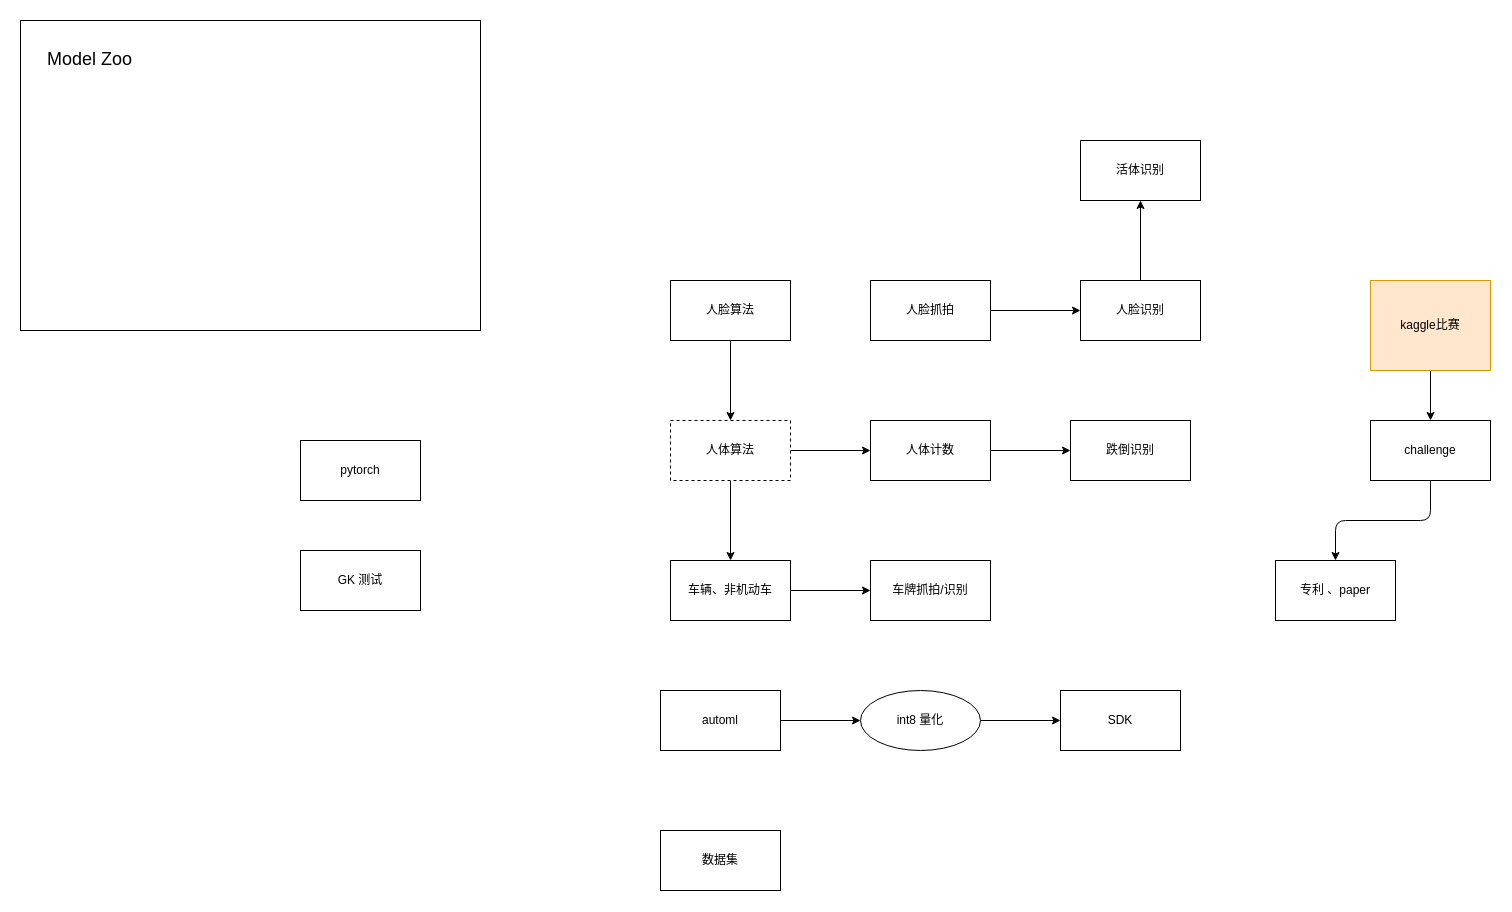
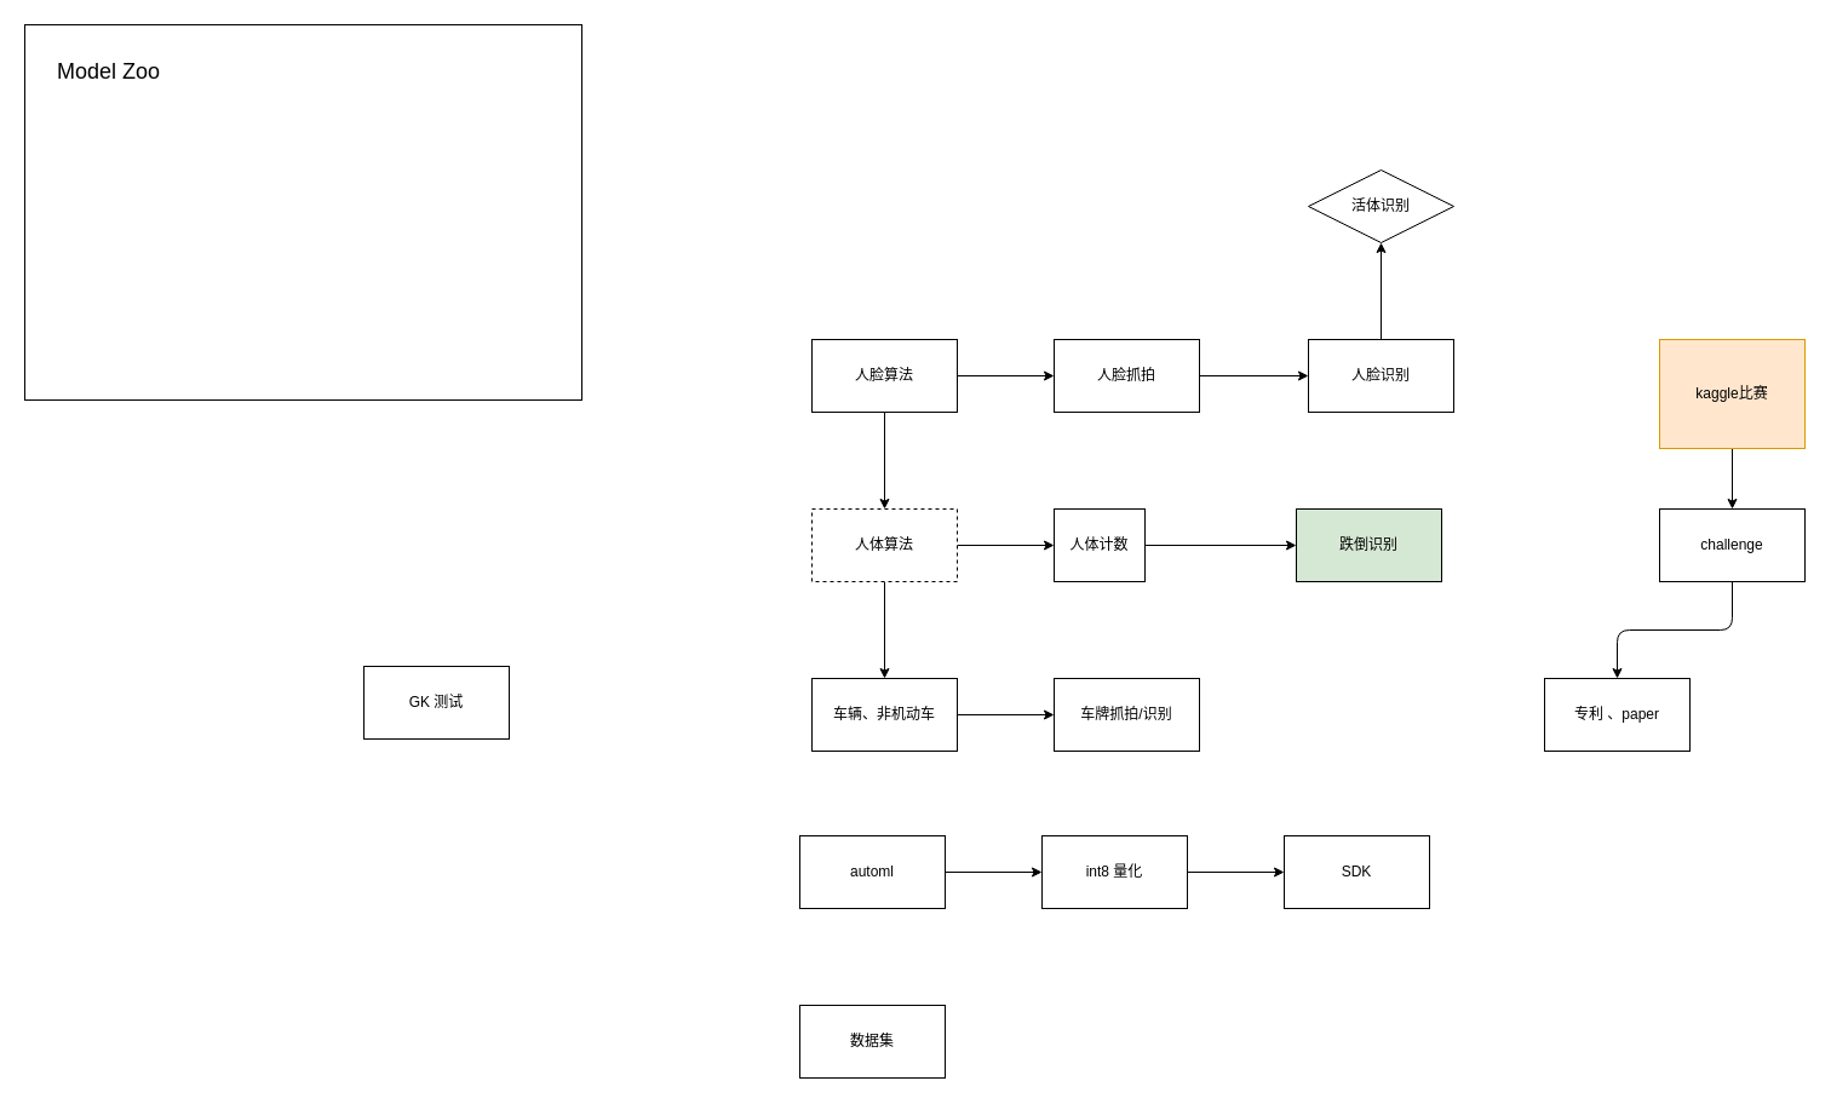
  <mxCell id="0" />
  <mxCell id="1" parent="0" />
  <mxCell id="2" value="&lt;br&gt;&amp;nbsp; &amp;nbsp; &amp;nbsp;Model Zoo" style="whiteSpace=wrap;html=1;verticalAlign=top;align=left;horizontal=1;fontSize=18;" parent="1" vertex="1"><mxGeometry x="20" y="20" width="460" height="310" as="geometry" /></mxCell>
- <mxCell id="3" value="pytorch" style="whiteSpace=wrap;html=1;" parent="1" vertex="1"><mxGeometry x="300" y="440" width="120" height="60" as="geometry" /></mxCell>
  <mxCell id="4" value="GK 测试" style="whiteSpace=wrap;html=1;" parent="1" vertex="1"><mxGeometry x="300" y="550" width="120" height="60" as="geometry" /></mxCell>
  <mxCell id="5" value="" style="edgeStyle=orthogonalEdgeStyle;orthogonalLoop=1;jettySize=auto;html=1;" parent="1" source="7" target="10" edge="1"><mxGeometry relative="1" as="geometry" /></mxCell>
+ <mxCell id="6" value="" style="edgeStyle=orthogonalEdgeStyle;orthogonalLoop=1;jettySize=auto;html=1;" parent="1" source="7" target="18" edge="1"><mxGeometry relative="1" as="geometry" /></mxCell>
  <mxCell id="7" value="人脸算法" style="whiteSpace=wrap;html=1;" parent="1" vertex="1"><mxGeometry x="670" y="280" width="120" height="60" as="geometry" /></mxCell>
  <mxCell id="8" value="" style="edgeStyle=orthogonalEdgeStyle;orthogonalLoop=1;jettySize=auto;html=1;" parent="1" source="10" target="12" edge="1"><mxGeometry relative="1" as="geometry" /></mxCell>
  <mxCell id="9" value="" style="edgeStyle=orthogonalEdgeStyle;orthogonalLoop=1;jettySize=auto;html=1;" parent="1" source="10" target="14" edge="1"><mxGeometry relative="1" as="geometry" /></mxCell>
  <mxCell id="10" value="人体算法" style="whiteSpace=wrap;html=1;dashed=1;" parent="1" vertex="1"><mxGeometry x="670" y="420" width="120" height="60" as="geometry" /></mxCell>
  <mxCell id="11" value="" style="edgeStyle=orthogonalEdgeStyle;orthogonalLoop=1;jettySize=auto;html=1;" parent="1" source="12" target="15" edge="1"><mxGeometry relative="1" as="geometry" /></mxCell>
- <mxCell id="12" value="人体计数" style="whiteSpace=wrap;html=1;" parent="1" vertex="1"><mxGeometry x="870" y="420" width="120" height="60" as="geometry" /></mxCell>
+ <mxCell id="12" value="人体计数" style="whiteSpace=wrap;html=1;" parent="1" vertex="1"><mxGeometry x="870" y="420" width="75" height="60" as="geometry" /></mxCell>
  <mxCell id="13" value="" style="edgeStyle=orthogonalEdgeStyle;orthogonalLoop=1;jettySize=auto;html=1;" parent="1" source="14" target="16" edge="1"><mxGeometry relative="1" as="geometry" /></mxCell>
  <mxCell id="14" value="车辆、非机动车" style="whiteSpace=wrap;html=1;" parent="1" vertex="1"><mxGeometry x="670" y="560" width="120" height="60" as="geometry" /></mxCell>
- <mxCell id="15" value="跌倒识别" style="whiteSpace=wrap;html=1;" parent="1" vertex="1"><mxGeometry x="1070" y="420" width="120" height="60" as="geometry" /></mxCell>
+ <mxCell id="15" value="跌倒识别" style="whiteSpace=wrap;html=1;fillColor=#d5e8d4;" parent="1" vertex="1"><mxGeometry x="1070" y="420" width="120" height="60" as="geometry" /></mxCell>
  <mxCell id="16" value="车牌抓拍/识别" style="whiteSpace=wrap;html=1;" parent="1" vertex="1"><mxGeometry x="870" y="560" width="120" height="60" as="geometry" /></mxCell>
  <mxCell id="17" value="" style="edgeStyle=orthogonalEdgeStyle;orthogonalLoop=1;jettySize=auto;html=1;" parent="1" source="18" target="20" edge="1"><mxGeometry relative="1" as="geometry" /></mxCell>
  <mxCell id="18" value="人脸抓拍" style="whiteSpace=wrap;html=1;" parent="1" vertex="1"><mxGeometry x="870" y="280" width="120" height="60" as="geometry" /></mxCell>
  <mxCell id="19" value="" style="edgeStyle=orthogonalEdgeStyle;orthogonalLoop=1;jettySize=auto;html=1;" parent="1" source="20" target="21" edge="1"><mxGeometry relative="1" as="geometry" /></mxCell>
  <mxCell id="20" value="人脸识别" style="whiteSpace=wrap;html=1;" parent="1" vertex="1"><mxGeometry x="1080" y="280" width="120" height="60" as="geometry" /></mxCell>
- <mxCell id="21" value="活体识别" style="whiteSpace=wrap;html=1;" parent="1" vertex="1"><mxGeometry x="1080" y="140" width="120" height="60" as="geometry" /></mxCell>
+ <mxCell id="21" value="活体识别" style="rhombus;whiteSpace=wrap;html=1;" parent="1" vertex="1"><mxGeometry x="1080" y="140" width="120" height="60" as="geometry" /></mxCell>
  <mxCell id="22" value="" style="edgeStyle=orthogonalEdgeStyle;orthogonalLoop=1;jettySize=auto;html=1;" parent="1" source="23" target="25" edge="1"><mxGeometry relative="1" as="geometry" /></mxCell>
  <mxCell id="23" value="automl" style="whiteSpace=wrap;html=1;" parent="1" vertex="1"><mxGeometry x="660" y="690" width="120" height="60" as="geometry" /></mxCell>
  <mxCell id="24" value="" style="edgeStyle=orthogonalEdgeStyle;orthogonalLoop=1;jettySize=auto;html=1;" parent="1" source="25" target="26" edge="1"><mxGeometry relative="1" as="geometry" /></mxCell>
- <mxCell id="25" value="int8 量化" style="ellipse;whiteSpace=wrap;html=1;" parent="1" vertex="1"><mxGeometry x="860" y="690" width="120" height="60" as="geometry" /></mxCell>
+ <mxCell id="25" value="int8 量化" style="whiteSpace=wrap;html=1;" parent="1" vertex="1"><mxGeometry x="860" y="690" width="120" height="60" as="geometry" /></mxCell>
  <mxCell id="26" value="SDK" style="whiteSpace=wrap;html=1;" parent="1" vertex="1"><mxGeometry x="1060" y="690" width="120" height="60" as="geometry" /></mxCell>
  <mxCell id="27" value="" style="edgeStyle=orthogonalEdgeStyle;orthogonalLoop=1;jettySize=auto;html=1;" parent="1" source="28" target="30" edge="1"><mxGeometry relative="1" as="geometry" /></mxCell>
  <mxCell id="28" value="kaggle比赛" style="whiteSpace=wrap;html=1;fillColor=#ffe6cc;strokeColor=#d79b00;" parent="1" vertex="1"><mxGeometry x="1370" y="280" width="120" height="90" as="geometry" /></mxCell>
  <mxCell id="29" value="" style="edgeStyle=orthogonalEdgeStyle;orthogonalLoop=1;jettySize=auto;html=1;" parent="1" source="30" target="31" edge="1"><mxGeometry relative="1" as="geometry" /></mxCell>
  <mxCell id="30" value="challenge" style="whiteSpace=wrap;html=1;" parent="1" vertex="1"><mxGeometry x="1370" y="420" width="120" height="60" as="geometry" /></mxCell>
  <mxCell id="31" value="专利 、paper" style="whiteSpace=wrap;html=1;" parent="1" vertex="1"><mxGeometry x="1275" y="560" width="120" height="60" as="geometry" /></mxCell>
  <mxCell id="32" value="数据集" style="whiteSpace=wrap;html=1;" parent="1" vertex="1"><mxGeometry x="660" y="830" width="120" height="60" as="geometry" /></mxCell>
